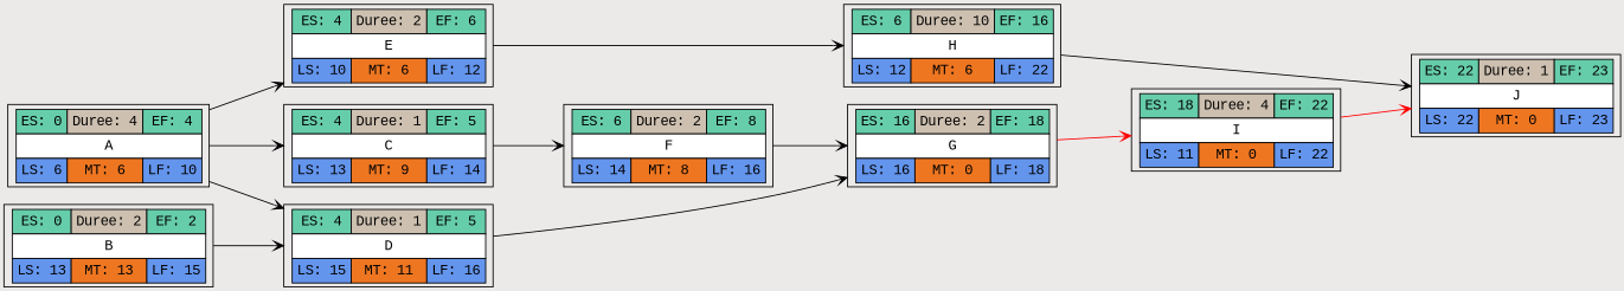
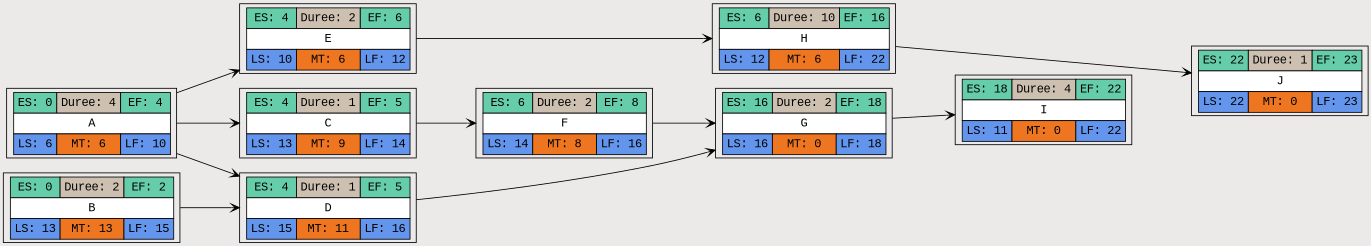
  digraph {
    bgcolor="#ECE9E9"
    fontname="Liberation Mono"
    rankdir=LR
    ranksep=1
    node [fontname="Liberation Mono" shape=record]
    edge [arrowhead=vee fontname="Liberation Mono"]
    n1 [label=<<TABLE BORDER='0' CELLBORDER='1' CELLSPACING='0' CELLPADDING='4'>         <TR><TD BGCOLOR= 'aquamarine3'>ES: 0</TD><TD BGCOLOR= 'antiquewhite3'>Duree: 4</TD><TD BGCOLOR= 'aquamarine3'>EF: 4</TD></TR>         <TR><TD BGCOLOR= 'white' COLSPAN='3'>A</TD></TR>         <TR><TD BGCOLOR= 'cornflowerblue'>LS: 6</TD><TD BGCOLOR= 'chocolate2'>MT: 6</TD><TD BGCOLOR= 'cornflowerblue'>LF: 10</TD></TR>                  </TABLE>>]
    n2 [label=<<TABLE BORDER='0' CELLBORDER='1' CELLSPACING='0' CELLPADDING='4'>         <TR><TD BGCOLOR= 'aquamarine3'>ES: 4</TD><TD BGCOLOR= 'antiquewhite3'>Duree: 1</TD><TD BGCOLOR= 'aquamarine3'>EF: 5</TD></TR>         <TR><TD BGCOLOR= 'white' COLSPAN='3'>C</TD></TR>         <TR><TD BGCOLOR= 'cornflowerblue'>LS: 13</TD><TD BGCOLOR= 'chocolate2'>MT: 9</TD><TD BGCOLOR= 'cornflowerblue'>LF: 14</TD></TR>                  </TABLE>>]
    n3 [label=<<TABLE BORDER='0' CELLBORDER='1' CELLSPACING='0' CELLPADDING='4'>         <TR><TD BGCOLOR= 'aquamarine3'>ES: 4</TD><TD BGCOLOR= 'antiquewhite3'>Duree: 1</TD><TD BGCOLOR= 'aquamarine3'>EF: 5</TD></TR>         <TR><TD BGCOLOR= 'white' COLSPAN='3'>D</TD></TR>         <TR><TD BGCOLOR= 'cornflowerblue'>LS: 15</TD><TD BGCOLOR= 'chocolate2'>MT: 11</TD><TD BGCOLOR= 'cornflowerblue'>LF: 16</TD></TR>                  </TABLE>>]
    n4 [label=<<TABLE BORDER='0' CELLBORDER='1' CELLSPACING='0' CELLPADDING='4'>         <TR><TD BGCOLOR= 'aquamarine3'>ES: 4</TD><TD BGCOLOR= 'antiquewhite3'>Duree: 2</TD><TD BGCOLOR= 'aquamarine3'>EF: 6</TD></TR>         <TR><TD BGCOLOR= 'white' COLSPAN='3'>E</TD></TR>         <TR><TD BGCOLOR= 'cornflowerblue'>LS: 10</TD><TD BGCOLOR= 'chocolate2'>MT: 6</TD><TD BGCOLOR= 'cornflowerblue'>LF: 12</TD></TR>                  </TABLE>>]
    n5 [label=<<TABLE BORDER='0' CELLBORDER='1' CELLSPACING='0' CELLPADDING='4'>         <TR><TD BGCOLOR= 'aquamarine3'>ES: 6</TD><TD BGCOLOR= 'antiquewhite3'>Duree: 2</TD><TD BGCOLOR= 'aquamarine3'>EF: 8</TD></TR>         <TR><TD BGCOLOR= 'white' COLSPAN='3'>F</TD></TR>         <TR><TD BGCOLOR= 'cornflowerblue'>LS: 14</TD><TD BGCOLOR= 'chocolate2'>MT: 8</TD><TD BGCOLOR= 'cornflowerblue'>LF: 16</TD></TR>                  </TABLE>>]
    n6 [label=<<TABLE BORDER='0' CELLBORDER='1' CELLSPACING='0' CELLPADDING='4'>         <TR><TD BGCOLOR= 'aquamarine3'>ES: 16</TD><TD BGCOLOR= 'antiquewhite3'>Duree: 2</TD><TD BGCOLOR= 'aquamarine3'>EF: 18</TD></TR>         <TR><TD BGCOLOR= 'white' COLSPAN='3'>G</TD></TR>         <TR><TD BGCOLOR= 'cornflowerblue'>LS: 16</TD><TD BGCOLOR= 'chocolate2'>MT: 0</TD><TD BGCOLOR= 'cornflowerblue'>LF: 18</TD></TR>                  </TABLE>>]
    n7 [label=<<TABLE BORDER='0' CELLBORDER='1' CELLSPACING='0' CELLPADDING='4'>         <TR><TD BGCOLOR= 'aquamarine3'>ES: 6</TD><TD BGCOLOR= 'antiquewhite3'>Duree: 10</TD><TD BGCOLOR= 'aquamarine3'>EF: 16</TD></TR>         <TR><TD BGCOLOR= 'white' COLSPAN='3'>H</TD></TR>         <TR><TD BGCOLOR= 'cornflowerblue'>LS: 12</TD><TD BGCOLOR= 'chocolate2'>MT: 6</TD><TD BGCOLOR= 'cornflowerblue'>LF: 22</TD></TR>                  </TABLE>>]
    n8 [label=<<TABLE BORDER='0' CELLBORDER='1' CELLSPACING='0' CELLPADDING='4'>         <TR><TD BGCOLOR= 'aquamarine3'>ES: 0</TD><TD BGCOLOR= 'antiquewhite3'>Duree: 2</TD><TD BGCOLOR= 'aquamarine3'>EF: 2</TD></TR>         <TR><TD BGCOLOR= 'white' COLSPAN='3'>B</TD></TR>         <TR><TD BGCOLOR= 'cornflowerblue'>LS: 13</TD><TD BGCOLOR= 'chocolate2'>MT: 13</TD><TD BGCOLOR= 'cornflowerblue'>LF: 15</TD></TR>                  </TABLE>>]
    n9 [label=<<TABLE BORDER='0' CELLBORDER='1' CELLSPACING='0' CELLPADDING='4'>         <TR><TD BGCOLOR= 'aquamarine3'>ES: 18</TD><TD BGCOLOR= 'antiquewhite3'>Duree: 4</TD><TD BGCOLOR= 'aquamarine3'>EF: 22</TD></TR>         <TR><TD BGCOLOR= 'white' COLSPAN='3'>I</TD></TR>         <TR><TD BGCOLOR= 'cornflowerblue'>LS: 11</TD><TD BGCOLOR= 'chocolate2'>MT: 0</TD><TD BGCOLOR= 'cornflowerblue'>LF: 22</TD></TR>                  </TABLE>>]
    n10 [label=<<TABLE BORDER='0' CELLBORDER='1' CELLSPACING='0' CELLPADDING='4'>         <TR><TD BGCOLOR= 'aquamarine3'>ES: 22</TD><TD BGCOLOR= 'antiquewhite3'>Duree: 1</TD><TD BGCOLOR= 'aquamarine3'>EF: 23</TD></TR>         <TR><TD BGCOLOR= 'white' COLSPAN='3'>J</TD></TR>         <TR><TD BGCOLOR= 'cornflowerblue'>LS: 22</TD><TD BGCOLOR= 'chocolate2'>MT: 0</TD><TD BGCOLOR= 'cornflowerblue'>LF: 23</TD></TR>                  </TABLE>>]
    n1 -> n2
    n1 -> n3
    n1 -> n4
    n2 -> n5
    n3 -> n6
    n4 -> n7
    n5 -> n6
-   n6 -> n9 [color=red]
+   n6 -> n9 [color=black]
    n7 -> n10
    n8 -> n3
-   n9 -> n10 [color=red]
  }
